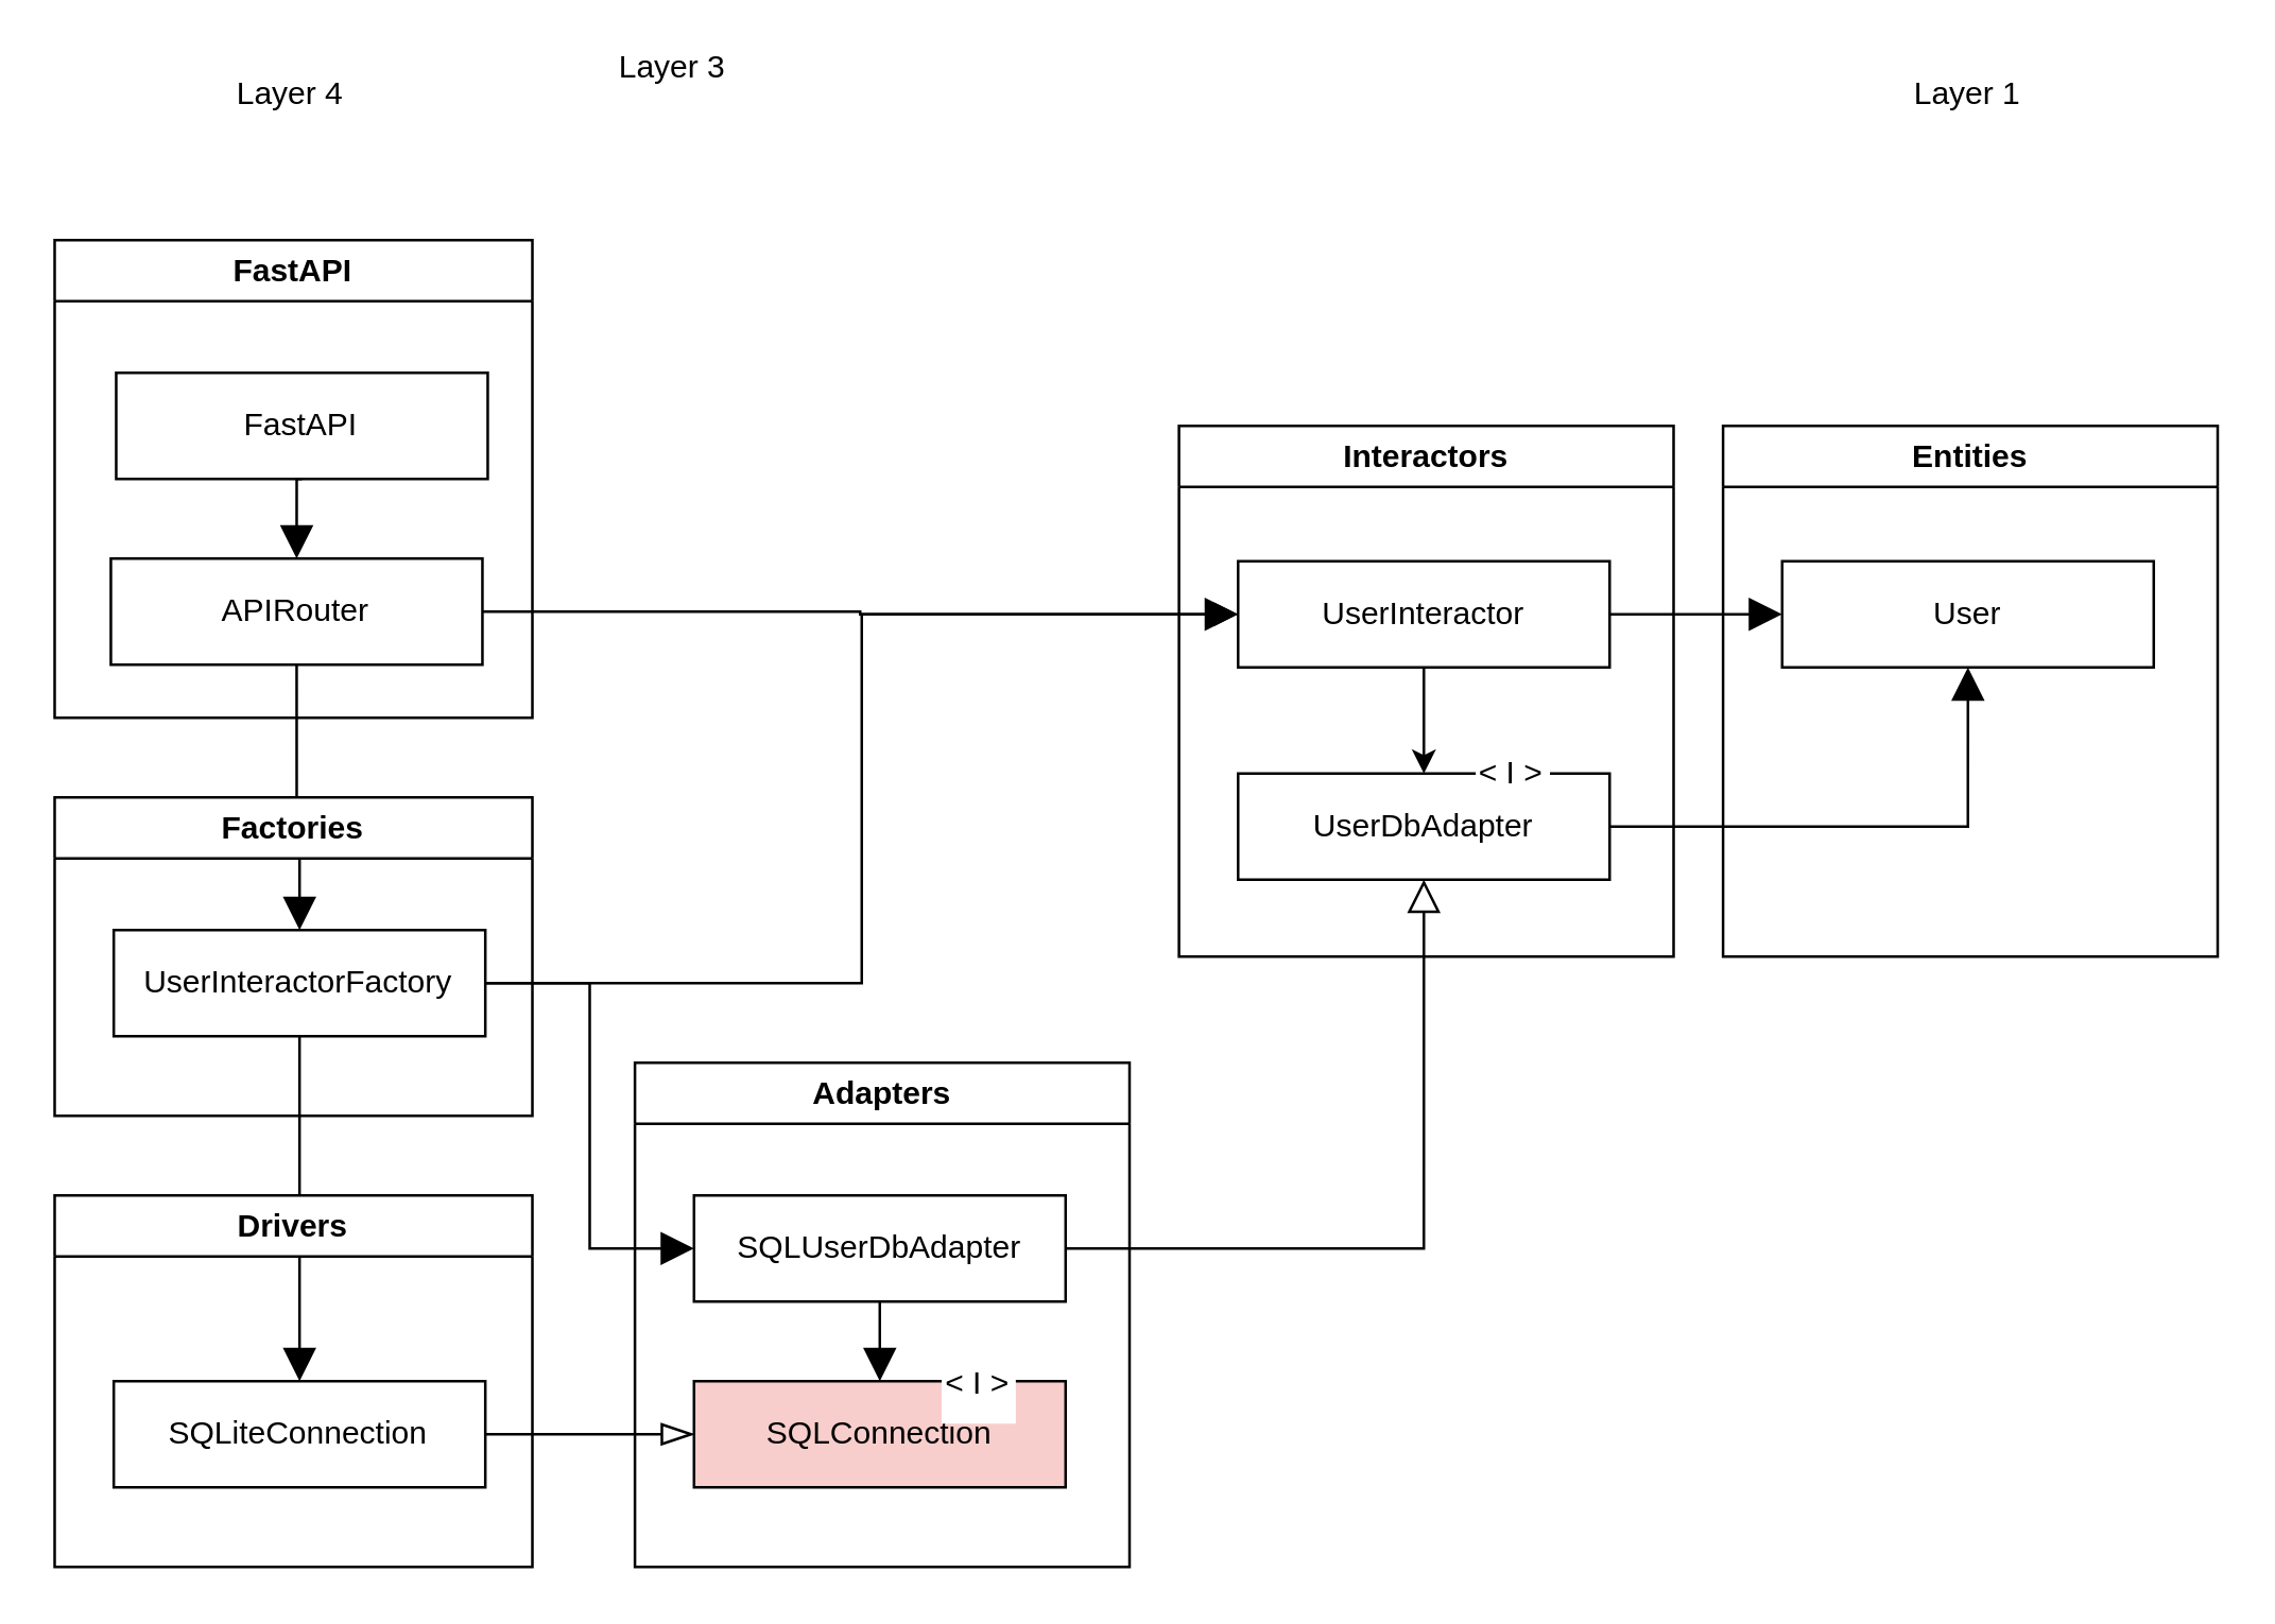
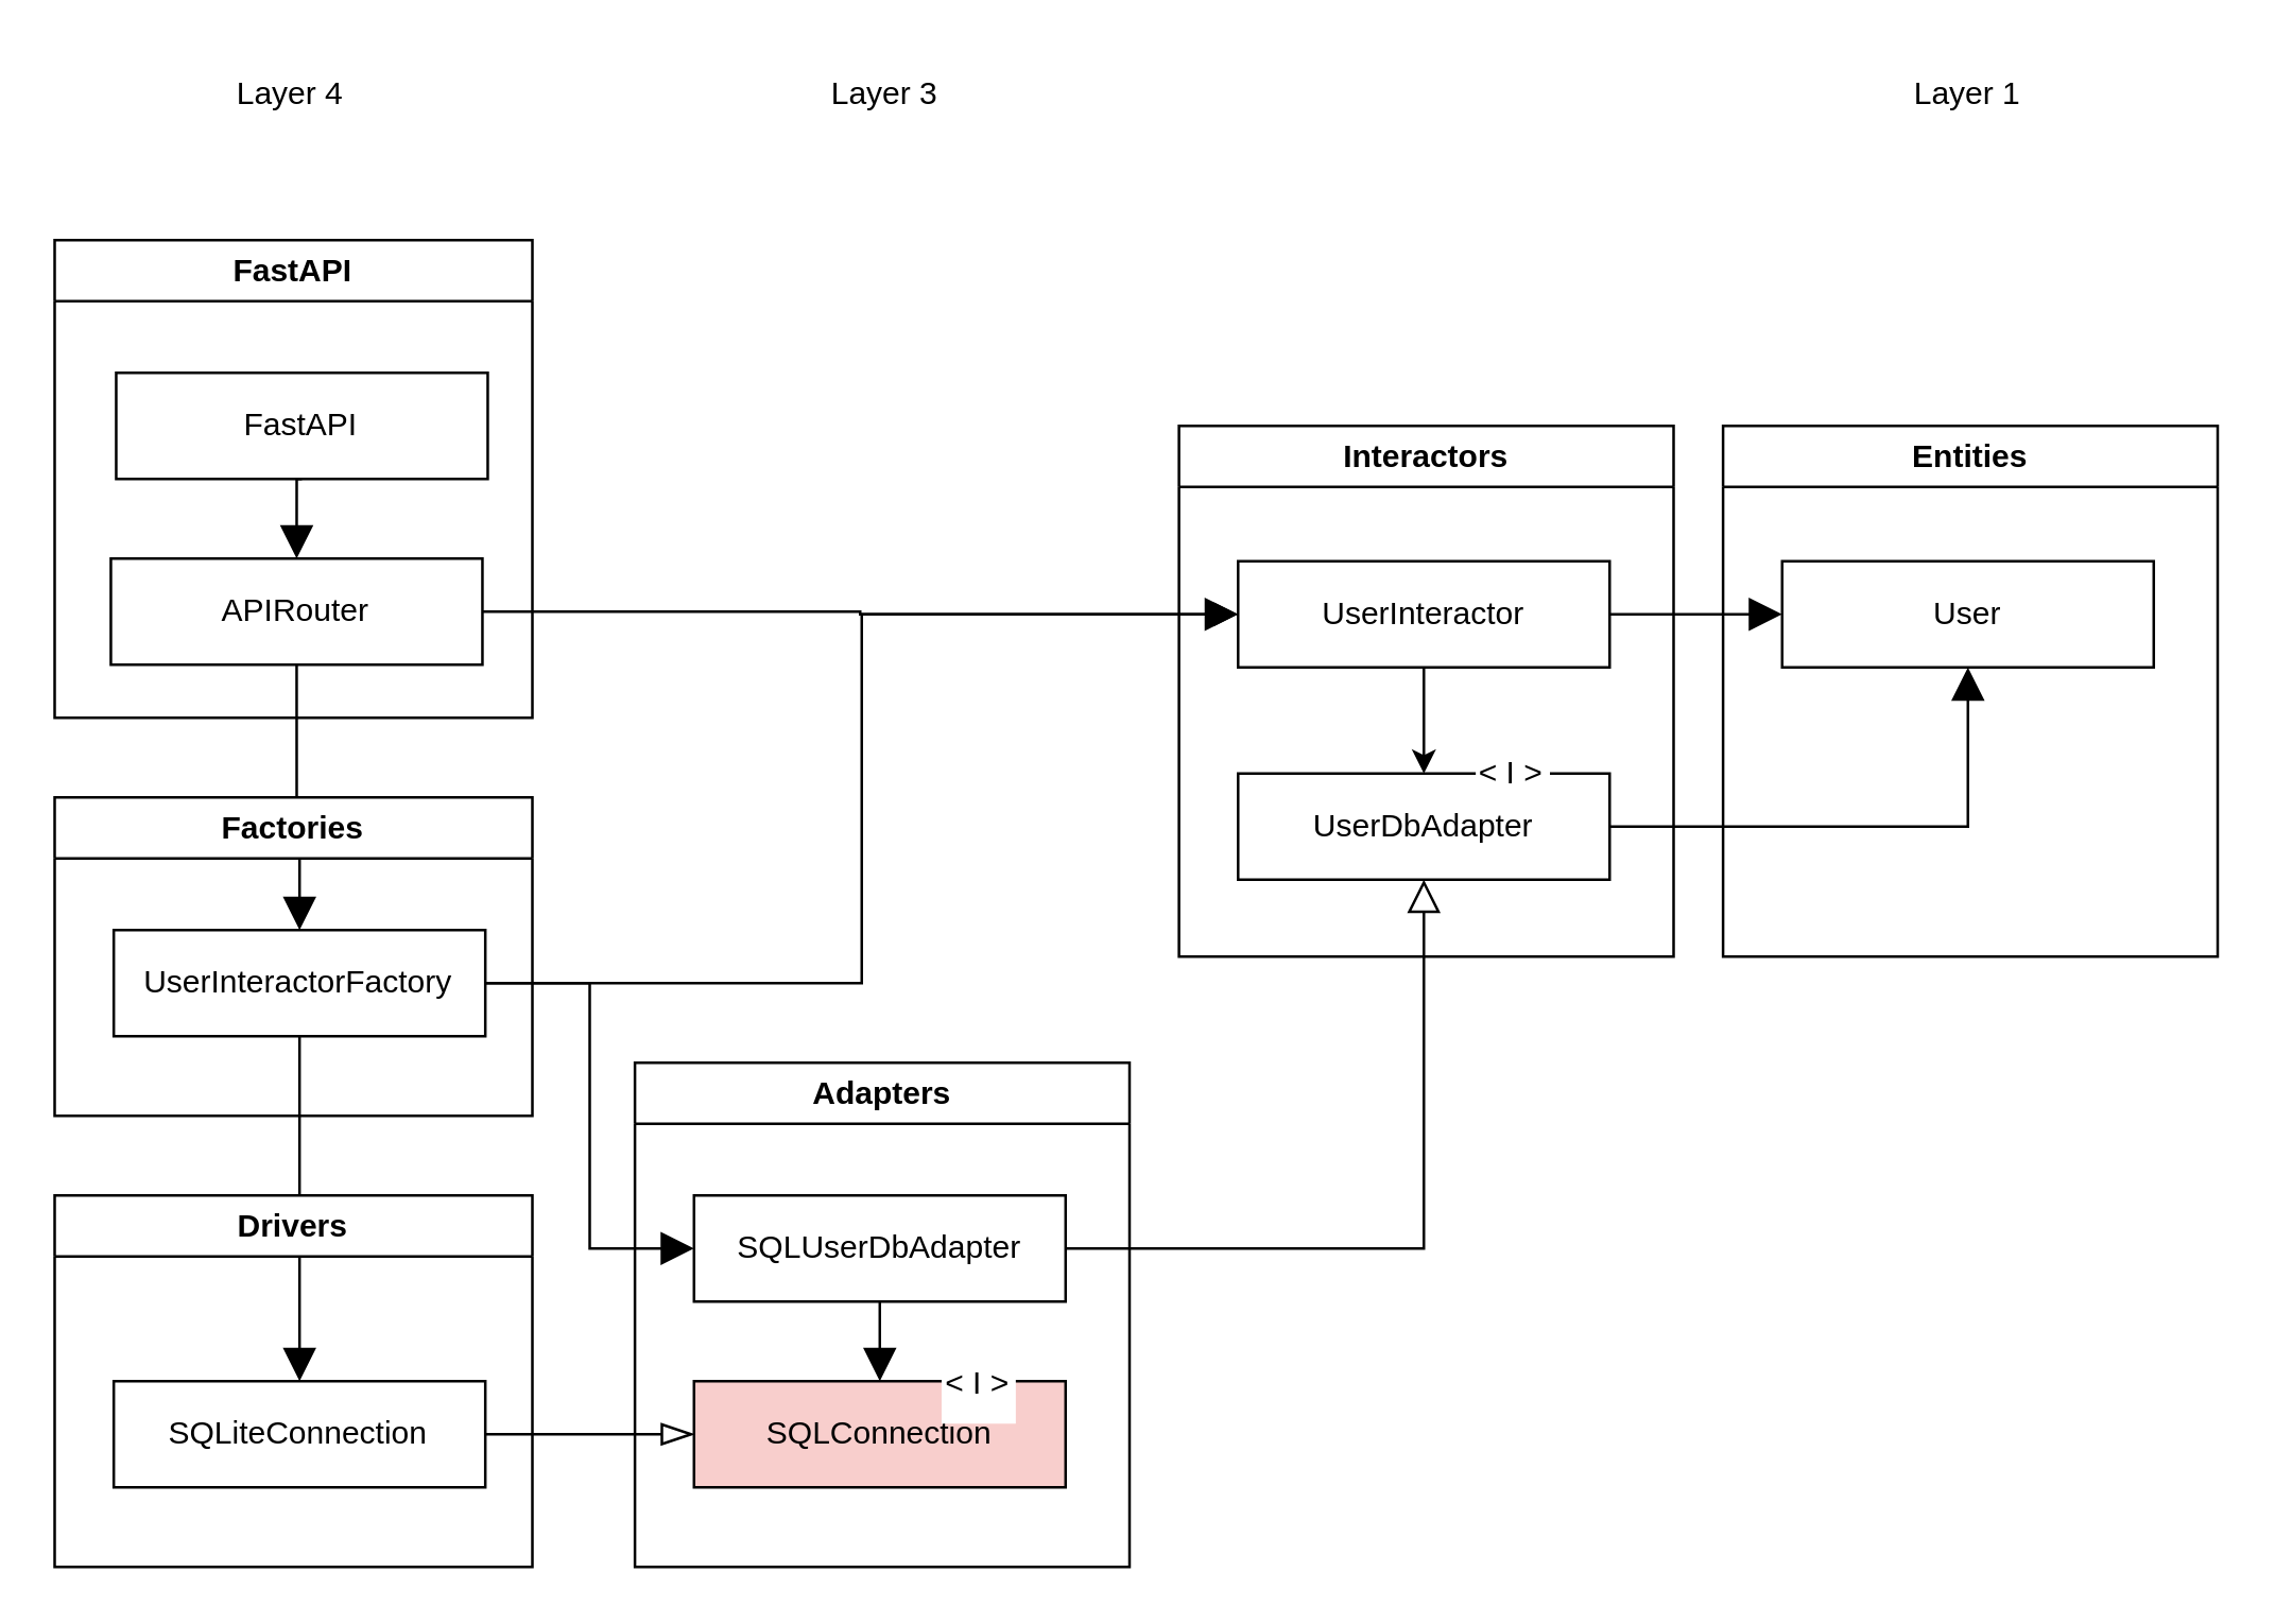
  <mxCell id="0" />
  <mxCell id="1" parent="0" />
  <mxCell id="2" value="FastAPI" style="swimlane;whiteSpace=wrap;html=1;startSize=23;" vertex="1" parent="1"><mxGeometry x="20" y="90" width="180" height="180" as="geometry" /></mxCell>
  <mxCell id="3" value="FastAPI" style="rounded=0;whiteSpace=wrap;html=1;" vertex="1" parent="2"><mxGeometry x="23.183" y="50" width="140" height="40" as="geometry" /></mxCell>
  <mxCell id="4" value="APIRouter" style="rounded=0;whiteSpace=wrap;html=1;" vertex="1" parent="2"><mxGeometry x="21.183" y="120" width="140" height="40" as="geometry" /></mxCell>
  <mxCell id="5" style="edgeStyle=orthogonalEdgeStyle;rounded=0;orthogonalLoop=1;jettySize=auto;html=1;exitX=0.5;exitY=1;exitDx=0;exitDy=0;entryX=0.5;entryY=0;entryDx=0;entryDy=0;endSize=10;endArrow=block;endFill=1;" edge="1" parent="2" source="3" target="4"><mxGeometry relative="1" as="geometry"><mxPoint x="94.273" y="30" as="targetPoint" /></mxGeometry></mxCell>
  <mxCell id="6" value="Entities" style="swimlane;whiteSpace=wrap;html=1;" vertex="1" parent="1"><mxGeometry x="648.636" y="160" width="186.364" height="200" as="geometry" /></mxCell>
  <mxCell id="7" value="User" style="rounded=0;whiteSpace=wrap;html=1;" vertex="1" parent="6"><mxGeometry x="22.273" y="51" width="140" height="40" as="geometry" /></mxCell>
  <mxCell id="8" value="Interactors" style="swimlane;whiteSpace=wrap;html=1;" vertex="1" parent="1"><mxGeometry x="443.636" y="160" width="186.364" height="200" as="geometry" /></mxCell>
  <mxCell id="9" style="edgeStyle=orthogonalEdgeStyle;rounded=0;orthogonalLoop=1;jettySize=auto;html=1;exitX=0.5;exitY=1;exitDx=0;exitDy=0;entryX=0.5;entryY=0;entryDx=0;entryDy=0;" edge="1" parent="8" source="10" target="11"><mxGeometry relative="1" as="geometry" /></mxCell>
  <mxCell id="10" value="UserInteractor" style="rounded=0;whiteSpace=wrap;html=1;" vertex="1" parent="8"><mxGeometry x="22.273" y="51" width="140" height="40" as="geometry" /></mxCell>
  <mxCell id="11" value="UserDbAdapter" style="rounded=0;whiteSpace=wrap;html=1;" vertex="1" parent="8"><mxGeometry x="22.273" y="131" width="140" height="40" as="geometry" /></mxCell>
  <mxCell id="12" value="&amp;lt; I &amp;gt;" style="text;html=1;strokeColor=none;fillColor=default;align=center;verticalAlign=middle;whiteSpace=wrap;rounded=0;" vertex="1" parent="8"><mxGeometry x="111.818" y="116" width="27.955" height="30" as="geometry" /></mxCell>
  <mxCell id="13" value="Adapters" style="swimlane;whiteSpace=wrap;html=1;" vertex="1" parent="1"><mxGeometry x="238.64" y="400" width="186.36" height="190" as="geometry" /></mxCell>
  <mxCell id="14" style="edgeStyle=orthogonalEdgeStyle;rounded=0;orthogonalLoop=1;jettySize=auto;html=1;exitX=0.5;exitY=1;exitDx=0;exitDy=0;entryX=0.5;entryY=0;entryDx=0;entryDy=0;endSize=10;endArrow=block;endFill=1;" edge="1" parent="13" source="15" target="16"><mxGeometry relative="1" as="geometry" /></mxCell>
  <mxCell id="15" value="SQLUserDbAdapter" style="rounded=0;whiteSpace=wrap;html=1;" vertex="1" parent="13"><mxGeometry x="22.273" y="50" width="140" height="40" as="geometry" /></mxCell>
  <mxCell id="16" value="SQLConnection" style="rounded=0;whiteSpace=wrap;html=1;fillColor=#f8cecc;" vertex="1" parent="13"><mxGeometry x="22.273" y="120" width="140" height="40" as="geometry" /></mxCell>
  <mxCell id="17" value="&amp;lt; I &amp;gt;" style="text;html=1;strokeColor=none;fillColor=default;align=center;verticalAlign=middle;whiteSpace=wrap;rounded=0;" vertex="1" parent="13"><mxGeometry x="115.545" y="106" width="27.955" height="30" as="geometry" /></mxCell>
  <mxCell id="18" style="edgeStyle=orthogonalEdgeStyle;rounded=0;orthogonalLoop=1;jettySize=auto;html=1;exitX=1;exitY=0.5;exitDx=0;exitDy=0;entryX=0;entryY=0.5;entryDx=0;entryDy=0;endSize=10;endArrow=block;endFill=1;" edge="1" parent="1" source="4" target="10"><mxGeometry relative="1" as="geometry" /></mxCell>
  <mxCell id="19" style="edgeStyle=orthogonalEdgeStyle;rounded=0;orthogonalLoop=1;jettySize=auto;html=1;exitX=1;exitY=0.5;exitDx=0;exitDy=0;entryX=0;entryY=0.5;entryDx=0;entryDy=0;endSize=10;endArrow=block;endFill=1;" edge="1" parent="1" source="10" target="7"><mxGeometry relative="1" as="geometry" /></mxCell>
  <mxCell id="20" style="edgeStyle=orthogonalEdgeStyle;rounded=0;orthogonalLoop=1;jettySize=auto;html=1;exitX=1;exitY=0.5;exitDx=0;exitDy=0;entryX=0.5;entryY=1;entryDx=0;entryDy=0;endSize=10;endArrow=block;endFill=1;" edge="1" parent="1" source="11" target="7"><mxGeometry relative="1" as="geometry" /></mxCell>
  <mxCell id="21" style="edgeStyle=orthogonalEdgeStyle;rounded=0;orthogonalLoop=1;jettySize=auto;html=1;exitX=1;exitY=0.5;exitDx=0;exitDy=0;entryX=0.5;entryY=1;entryDx=0;entryDy=0;endArrow=block;endFill=0;endSize=10;" edge="1" parent="1" source="15" target="11"><mxGeometry relative="1" as="geometry" /></mxCell>
  <mxCell id="22" style="edgeStyle=orthogonalEdgeStyle;rounded=0;orthogonalLoop=1;jettySize=auto;html=1;exitX=1;exitY=0.5;exitDx=0;exitDy=0;entryX=0;entryY=0.5;entryDx=0;entryDy=0;endArrow=blockThin;endFill=0;endSize=10;" edge="1" parent="1" source="27" target="16"><mxGeometry relative="1" as="geometry" /></mxCell>
  <mxCell id="23" style="edgeStyle=orthogonalEdgeStyle;rounded=0;orthogonalLoop=1;jettySize=auto;html=1;exitX=0.5;exitY=1;exitDx=0;exitDy=0;entryX=0.5;entryY=0;entryDx=0;entryDy=0;endSize=10;endArrow=block;endFill=1;" edge="1" parent="1" source="33" target="27"><mxGeometry relative="1" as="geometry" /></mxCell>
  <mxCell id="24" style="edgeStyle=orthogonalEdgeStyle;rounded=0;orthogonalLoop=1;jettySize=auto;html=1;exitX=1;exitY=0.5;exitDx=0;exitDy=0;entryX=0;entryY=0.5;entryDx=0;entryDy=0;endSize=10;endArrow=block;endFill=1;" edge="1" parent="1" source="33" target="15"><mxGeometry relative="1" as="geometry" /></mxCell>
  <mxCell id="25" style="edgeStyle=orthogonalEdgeStyle;rounded=0;orthogonalLoop=1;jettySize=auto;html=1;exitX=1;exitY=0.5;exitDx=0;exitDy=0;entryX=0;entryY=0.5;entryDx=0;entryDy=0;" edge="1" parent="1" source="33" target="10"><mxGeometry relative="1" as="geometry" /></mxCell>
  <mxCell id="26" value="Drivers" style="swimlane;whiteSpace=wrap;html=1;" vertex="1" parent="1"><mxGeometry x="20" y="450" width="180" height="140" as="geometry" /></mxCell>
  <mxCell id="27" value="SQLiteConnection" style="rounded=0;whiteSpace=wrap;html=1;" vertex="1" parent="26"><mxGeometry x="22.273" y="70" width="140" height="40" as="geometry" /></mxCell>
- <mxCell id="28" value="Layer 3" style="text;html=1;strokeColor=none;fillColor=none;align=center;verticalAlign=middle;whiteSpace=wrap;rounded=0;" vertex="1" parent="1"><mxGeometry x="222.64" y="10" width="60" height="30" as="geometry" /></mxCell>
+ <mxCell id="28" value="Layer 3" style="text;html=1;strokeColor=none;fillColor=none;align=center;verticalAlign=middle;whiteSpace=wrap;rounded=0;" vertex="1" parent="1"><mxGeometry x="302.64" y="20" width="60" height="30" as="geometry" /></mxCell>
  <mxCell id="29" value="Layer 4" style="text;html=1;strokeColor=none;fillColor=none;align=center;verticalAlign=middle;whiteSpace=wrap;rounded=0;" vertex="1" parent="1"><mxGeometry x="79" y="20" width="60" height="30" as="geometry" /></mxCell>
  <mxCell id="30" value="Layer 1" style="text;html=1;strokeColor=none;fillColor=none;align=center;verticalAlign=middle;whiteSpace=wrap;rounded=0;" vertex="1" parent="1"><mxGeometry x="710.82" y="20" width="60" height="30" as="geometry" /></mxCell>
  <mxCell id="31" style="edgeStyle=orthogonalEdgeStyle;rounded=0;orthogonalLoop=1;jettySize=auto;html=1;exitX=0.5;exitY=1;exitDx=0;exitDy=0;entryX=0.5;entryY=0;entryDx=0;entryDy=0;endSize=10;endArrow=block;endFill=1;" edge="1" parent="1" source="4" target="33"><mxGeometry relative="1" as="geometry" /></mxCell>
  <mxCell id="32" value="Factories" style="swimlane;whiteSpace=wrap;html=1;startSize=23;" vertex="1" parent="1"><mxGeometry x="20" y="300" width="180" height="120" as="geometry" /></mxCell>
  <mxCell id="33" value="UserInteractorFactory" style="rounded=0;whiteSpace=wrap;html=1;" vertex="1" parent="32"><mxGeometry x="22.273" y="50" width="140" height="40" as="geometry" /></mxCell>
